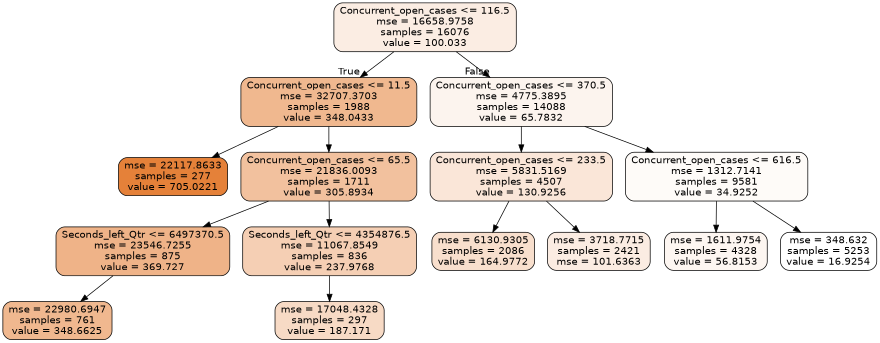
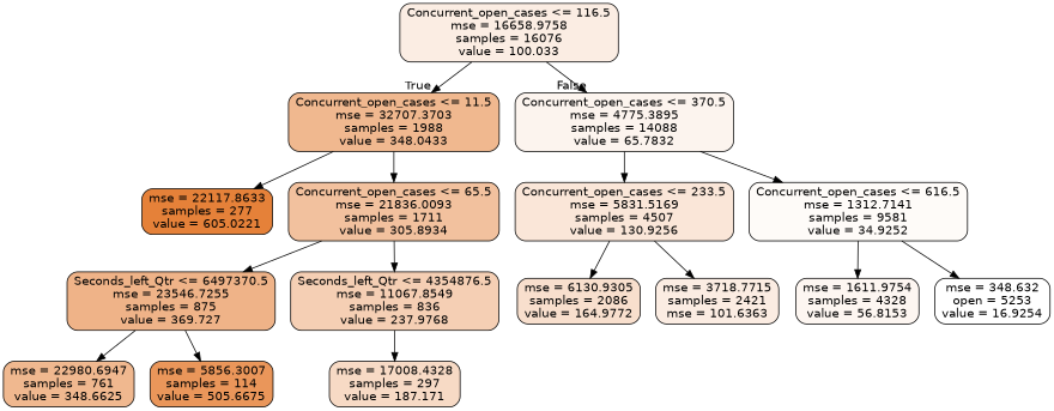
  digraph {
    node [color=black fillcolor="#e5813990" fontname=helvetica shape=box style="filled, rounded"]
    edge [fontname=helvetica]
    n1 [fillcolor="#e5813924" label="Concurrent_open_cases <= 116.5\nmse = 16658.9758\nsamples = 16076\nvalue = 100.033"]
    n2 [label="Concurrent_open_cases <= 11.5\nmse = 32707.3703\nsamples = 1988\nvalue = 348.0433"]
    n3 [fillcolor="#e5813915" label="Concurrent_open_cases <= 370.5\nmse = 4775.3895\nsamples = 14088\nvalue = 65.7832"]
-   n4 [fillcolor="#e58139ff" label="mse = 22117.8633\nsamples = 277\nvalue = 705.0221"]
+   n4 [fillcolor="#e58139ff" label="mse = 22117.8633\nsamples = 277\nvalue = 605.0221"]
    n5 [fillcolor="#e581397d" label="Concurrent_open_cases <= 65.5\nmse = 21836.0093\nsamples = 1711\nvalue = 305.8934"]
    n6 [fillcolor="#e5813931" label="Concurrent_open_cases <= 233.5\nmse = 5831.5169\nsamples = 4507\nvalue = 130.9256"]
    n7 [fillcolor="#e5813908" label="Concurrent_open_cases <= 616.5\nmse = 1312.7141\nsamples = 9581\nvalue = 34.9252"]
    n8 [fillcolor="#e5813999" label="Seconds_left_Qtr <= 6497370.5\nmse = 23546.7255\nsamples = 875\nvalue = 369.727"]
    n9 [fillcolor="#e5813960" label="Seconds_left_Qtr <= 4354876.5\nmse = 11067.8549\nsamples = 836\nvalue = 237.9768"]
    n10 [label="mse = 22980.6947\nsamples = 761\nvalue = 348.6625"]
-   n12 [fillcolor="#e581394a" label="mse = 17048.4328\nsamples = 297\nvalue = 187.171"]
+   n11 [fillcolor="#e58139d4" label="mse = 5856.3007\nsamples = 114\nvalue = 505.6675"]
+   n12 [fillcolor="#e581394a" label="mse = 17008.4328\nsamples = 297\nvalue = 187.171"]
    n13 [fillcolor="#e5813940" label="mse = 6130.9305\nsamples = 2086\nvalue = 164.9772"]
    n14 [fillcolor="#e5813925" label="mse = 3718.7715\nsamples = 2421\nmse = 101.6363"]
    n15 [fillcolor="#e5813911" label="mse = 1611.9754\nsamples = 4328\nvalue = 56.8153"]
-   n16 [fillcolor="#e5813900" label="mse = 348.632\nsamples = 5253\nvalue = 16.9254"]
+   n16 [fillcolor="#e5813900" label="mse = 348.632\nopen = 5253\nvalue = 16.9254"]
    n1 -> n2 [headlabel=True labelangle=45 labeldistance=2.5]
    n1 -> n3 [headlabel=False labelangle=-45 labeldistance=2.5]
    n2 -> n4
    n2 -> n5
    n3 -> n6
    n3 -> n7
    n5 -> n8
    n5 -> n9
    n6 -> n13
    n6 -> n14
    n7 -> n15
    n7 -> n16
    n8 -> n10
+   n8 -> n11
    n9 -> n12
  }
